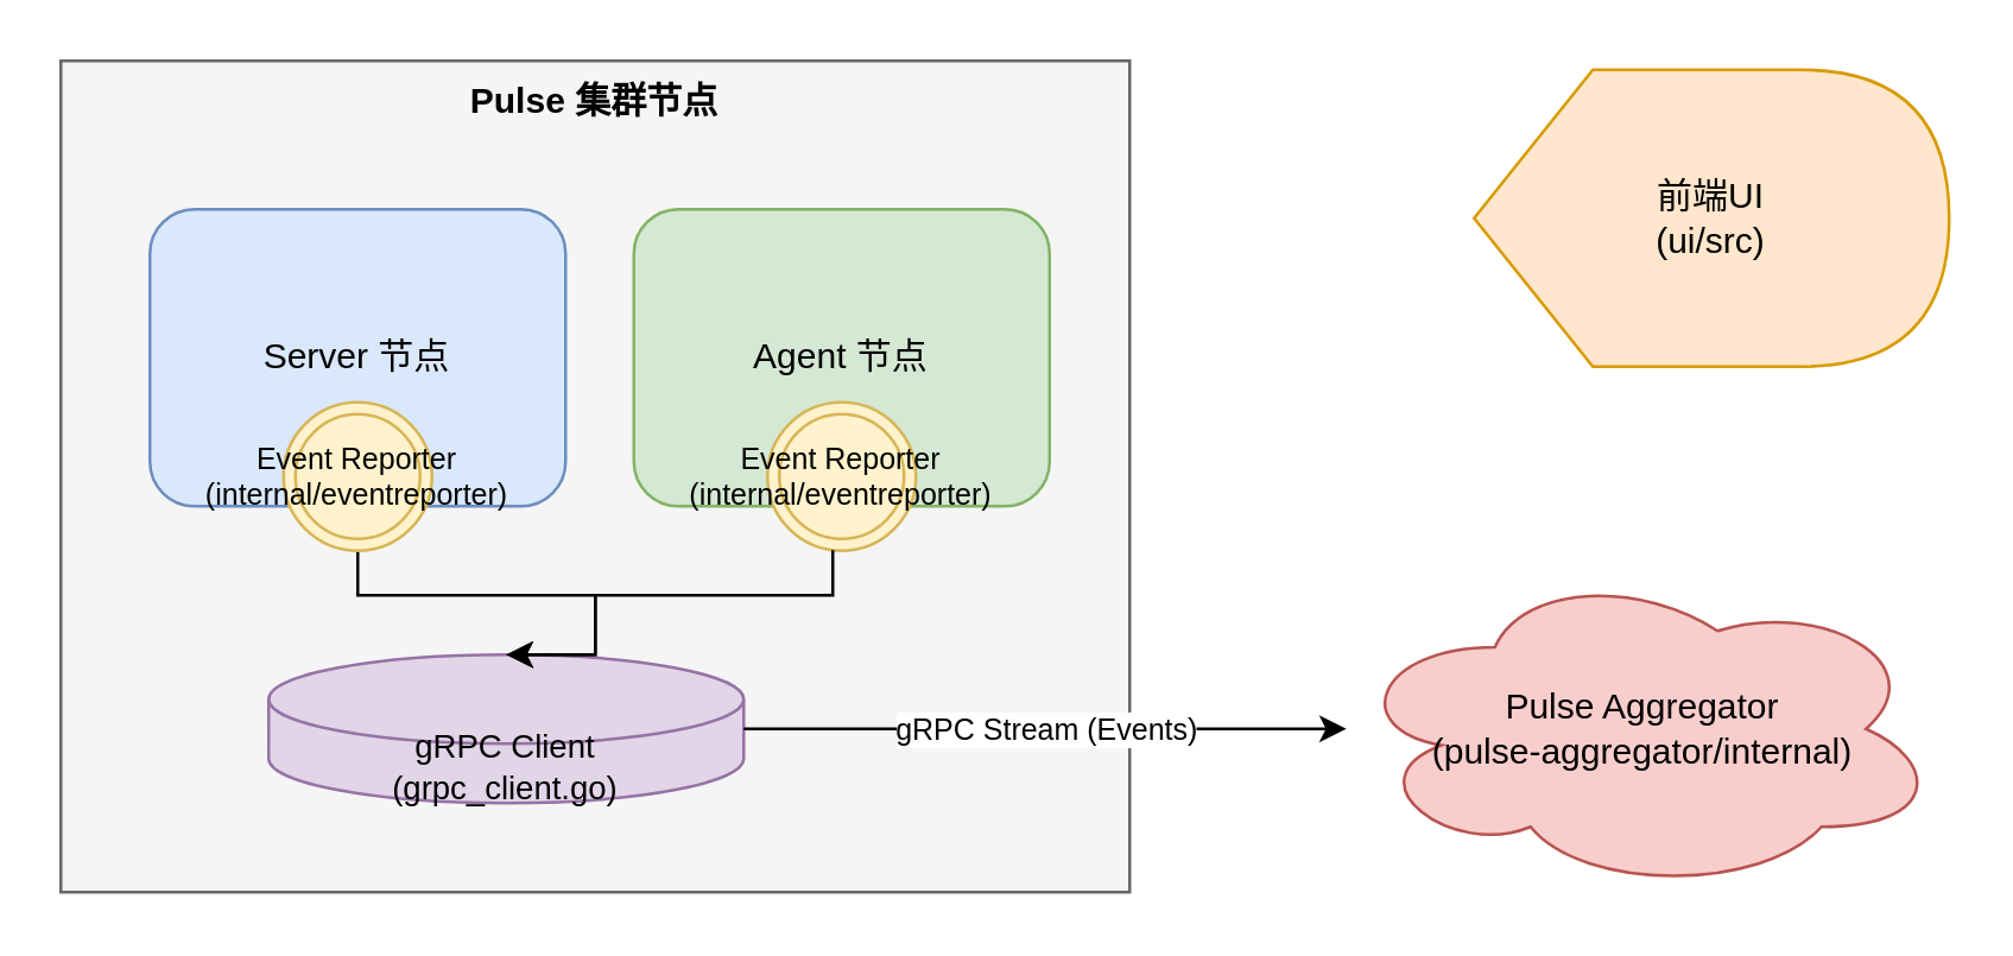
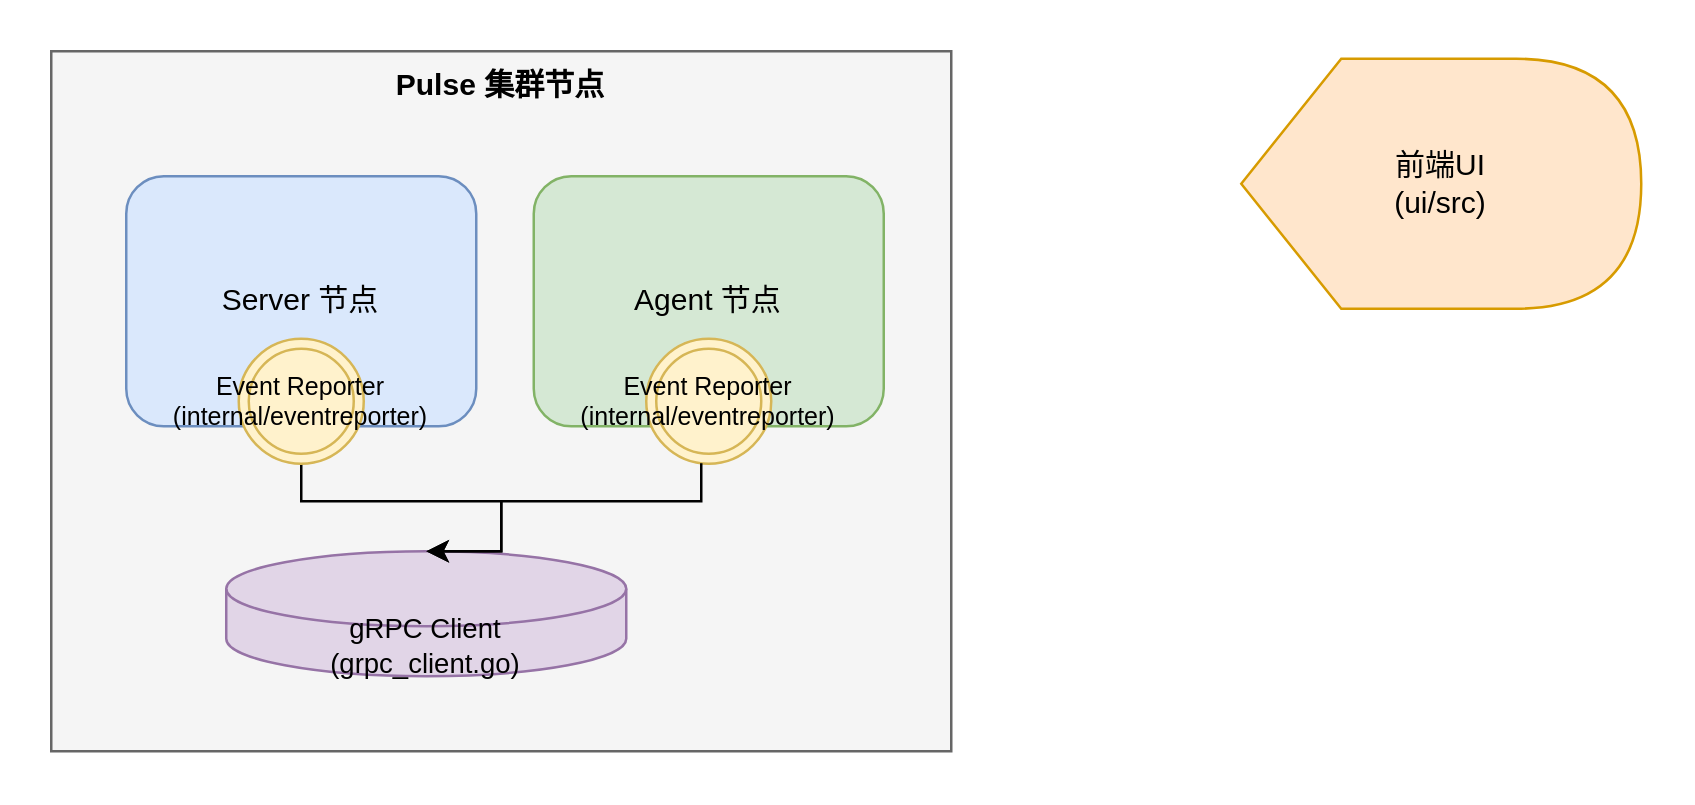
  <mxCell id="0" />
  <mxCell id="1" parent="0" />
  <mxCell id="2" value="Pulse 集群节点" style="rounded=0;whiteSpace=wrap;html=1;fillColor=#f5f5f5;strokeColor=#666666;verticalAlign=top;align=center;fontStyle=1" parent="1" vertex="1"><mxGeometry x="20" y="20" width="360" height="280" as="geometry" /></mxCell>
  <mxCell id="3" value="Server 节点" style="rounded=1;whiteSpace=wrap;html=1;fontSize=12;fillColor=#dae8fc;strokeColor=#6c8ebf;" parent="1" vertex="1"><mxGeometry x="50" y="70" width="140" height="100" as="geometry" /></mxCell>
  <mxCell id="4" value="Agent 节点" style="rounded=1;whiteSpace=wrap;html=1;fontSize=12;fillColor=#d5e8d4;strokeColor=#82b366;" parent="1" vertex="1"><mxGeometry x="213" y="70" width="140" height="100" as="geometry" /></mxCell>
  <mxCell id="5" value="Event Reporter&#10;(internal/eventreporter)" style="ellipse;shape=doubleEllipse;whiteSpace=wrap;html=1;aspect=fixed;fontSize=10;fillColor=#fff2cc;strokeColor=#d6b656;" parent="4" vertex="1"><mxGeometry x="45" y="65" width="50" height="50" as="geometry" /></mxCell>
  <mxCell id="6" value="gRPC Client&#10;(grpc_client.go)" style="shape=cylinder3;whiteSpace=wrap;html=1;boundedLbl=1;backgroundOutline=1;size=15;fontSize=11;fillColor=#e1d5e7;strokeColor=#9673a6;" parent="1" vertex="1"><mxGeometry x="90" y="220" width="160" height="50" as="geometry" /></mxCell>
- <mxCell id="7" value="Pulse Aggregator&#10;(pulse-aggregator/internal)" style="shape=cloud;whiteSpace=wrap;html=1;fontSize=12;fillColor=#f8cecc;strokeColor=#b85450;" parent="1" vertex="1"><mxGeometry x="453" y="190" width="200" height="110" as="geometry" /></mxCell>
  <mxCell id="8" value="前端UI&lt;br&gt;(ui/src)" style="shape=display;whiteSpace=wrap;html=1;fontSize=12;fillColor=#ffe6cc;strokeColor=#d79b00;" parent="1" vertex="1"><mxGeometry x="496" y="23" width="160" height="100" as="geometry" /></mxCell>
  <mxCell id="9" style="edgeStyle=orthogonalEdgeStyle;rounded=0;orthogonalLoop=1;jettySize=auto;html=1;entryX=0.5;entryY=0;entryDx=0;entryDy=0;endArrow=classic;endFill=1;fontSize=10;" parent="1" source="12" target="6" edge="1"><mxGeometry relative="1" as="geometry"><Array as="points"><mxPoint x="120" y="200" /><mxPoint x="200" y="200" /></Array></mxGeometry></mxCell>
  <mxCell id="10" style="edgeStyle=orthogonalEdgeStyle;rounded=0;orthogonalLoop=1;jettySize=auto;html=1;entryX=0.5;entryY=0;entryDx=0;entryDy=0;endArrow=classic;endFill=1;fontSize=10;" parent="1" source="5" target="6" edge="1"><mxGeometry relative="1" as="geometry"><Array as="points"><mxPoint x="280" y="200" /><mxPoint x="200" y="200" /></Array></mxGeometry></mxCell>
- <mxCell id="11" value="gRPC Stream (Events)" style="endArrow=classic;html=1;rounded=0;exitX=1;exitY=0.5;exitDx=0;exitDy=0;entryX=0;entryY=0.5;entryDx=0;entryDy=0;fontSize=10;" parent="1" source="6" target="7" edge="1"><mxGeometry width="100" height="100" relative="1" as="geometry"><mxPoint x="340" y="245" as="sourcePoint" /><mxPoint x="450" y="175" as="targetPoint" /><Array as="points"><mxPoint x="370" y="245" /><mxPoint x="422" y="245" /></Array></mxGeometry></mxCell>
  <mxCell id="12" value="Event Reporter&#10;(internal/eventreporter)" style="ellipse;shape=doubleEllipse;whiteSpace=wrap;html=1;aspect=fixed;fontSize=10;fillColor=#fff2cc;strokeColor=#d6b656;" parent="1" vertex="1"><mxGeometry x="95" y="135" width="50" height="50" as="geometry" /></mxCell>
